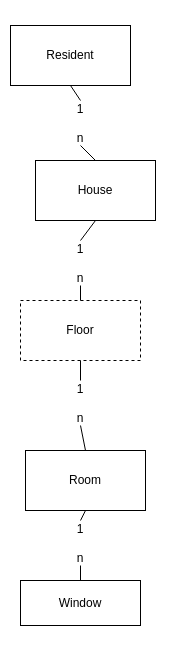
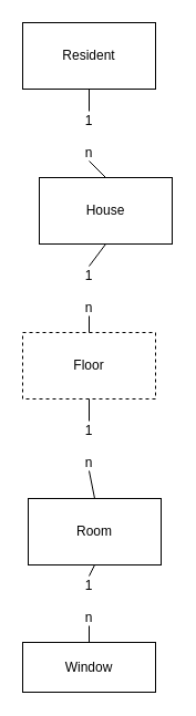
  <mxCell id="0" />
  <mxCell id="1" parent="0" />
  <mxCell id="2" value="House" style="rounded=0;whiteSpace=wrap;html=1;" parent="1" vertex="1"><mxGeometry x="35" y="160" width="120" height="60" as="geometry" /></mxCell>
  <mxCell id="3" value="Floor" style="rounded=0;whiteSpace=wrap;html=1;dashed=1;" parent="1" vertex="1"><mxGeometry x="20" y="300" width="120" height="60" as="geometry" /></mxCell>
  <mxCell id="4" value="Room" style="rounded=0;whiteSpace=wrap;html=1;" parent="1" vertex="1"><mxGeometry x="25" y="450" width="120" height="60" as="geometry" /></mxCell>
- <mxCell id="5" value="Resident" style="rounded=0;whiteSpace=wrap;html=1;" parent="1" vertex="1"><mxGeometry x="10" y="25" width="120" height="60" as="geometry" /></mxCell>
+ <mxCell id="5" value="Resident" style="rounded=0;whiteSpace=wrap;html=1;" parent="1" vertex="1"><mxGeometry x="20" y="20" width="120" height="60" as="geometry" /></mxCell>
  <mxCell id="6" value="" style="endArrow=none;html=1;rounded=0;entryX=0.5;entryY=1;entryDx=0;entryDy=0;exitX=0.5;exitY=0;exitDx=0;exitDy=0;" parent="1" source="8" target="2" edge="1"><mxGeometry width="50" height="50" relative="1" as="geometry"><mxPoint x="-60" y="330" as="sourcePoint" /><mxPoint x="-10" y="280" as="targetPoint" /></mxGeometry></mxCell>
  <mxCell id="7" value="" style="endArrow=none;html=1;rounded=0;entryX=0.5;entryY=1;entryDx=0;entryDy=0;exitX=0.5;exitY=0;exitDx=0;exitDy=0;" parent="1" source="3" target="8" edge="1"><mxGeometry width="50" height="50" relative="1" as="geometry"><mxPoint x="80" y="300" as="sourcePoint" /><mxPoint x="80" y="220" as="targetPoint" /></mxGeometry></mxCell>
  <mxCell id="8" value="1&lt;div&gt;&lt;br&gt;&lt;/div&gt;&lt;div&gt;n&lt;/div&gt;" style="text;html=1;align=center;verticalAlign=middle;whiteSpace=wrap;rounded=0;" parent="1" vertex="1"><mxGeometry x="50" y="240" width="60" height="45" as="geometry" /></mxCell>
  <mxCell id="9" value="" style="endArrow=none;html=1;rounded=0;entryX=0.5;entryY=1;entryDx=0;entryDy=0;exitX=0.5;exitY=0;exitDx=0;exitDy=0;" parent="1" source="11" target="3" edge="1"><mxGeometry width="50" height="50" relative="1" as="geometry"><mxPoint x="-60" y="470" as="sourcePoint" /><mxPoint x="80" y="360" as="targetPoint" /></mxGeometry></mxCell>
  <mxCell id="10" value="" style="endArrow=none;html=1;rounded=0;entryX=0.5;entryY=1;entryDx=0;entryDy=0;exitX=0.5;exitY=0;exitDx=0;exitDy=0;" parent="1" source="4" target="11" edge="1"><mxGeometry width="50" height="50" relative="1" as="geometry"><mxPoint x="80" y="440" as="sourcePoint" /><mxPoint x="80" y="360" as="targetPoint" /></mxGeometry></mxCell>
  <mxCell id="11" value="1&lt;div&gt;&lt;br&gt;&lt;/div&gt;&lt;div&gt;n&lt;/div&gt;" style="text;html=1;align=center;verticalAlign=middle;whiteSpace=wrap;rounded=0;" parent="1" vertex="1"><mxGeometry x="50" y="380" width="60" height="45" as="geometry" /></mxCell>
  <mxCell id="12" value="" style="endArrow=none;html=1;rounded=0;entryX=0.5;entryY=0;entryDx=0;entryDy=0;exitX=0.5;exitY=1;exitDx=0;exitDy=0;" parent="1" source="18" target="2" edge="1"><mxGeometry width="50" height="50" relative="1" as="geometry"><mxPoint x="110" y="120" as="sourcePoint" /><mxPoint x="100" y="80" as="targetPoint" /></mxGeometry></mxCell>
  <mxCell id="13" value="Window" style="rounded=0;whiteSpace=wrap;html=1;" parent="1" vertex="1"><mxGeometry x="20" y="580" width="120" height="45" as="geometry" /></mxCell>
  <mxCell id="14" value="" style="endArrow=none;html=1;rounded=0;exitX=0.5;exitY=0;exitDx=0;exitDy=0;entryX=0.5;entryY=1;entryDx=0;entryDy=0;" parent="1" source="16" target="4" edge="1"><mxGeometry width="50" height="50" relative="1" as="geometry"><mxPoint x="30" y="550" as="sourcePoint" /><mxPoint x="80" y="500" as="targetPoint" /></mxGeometry></mxCell>
  <mxCell id="15" value="" style="endArrow=none;html=1;rounded=0;exitX=0.5;exitY=0;exitDx=0;exitDy=0;entryX=0.5;entryY=1;entryDx=0;entryDy=0;" parent="1" source="13" target="16" edge="1"><mxGeometry width="50" height="50" relative="1" as="geometry"><mxPoint x="80" y="580" as="sourcePoint" /><mxPoint x="80" y="500" as="targetPoint" /></mxGeometry></mxCell>
  <mxCell id="16" value="1&lt;div&gt;&lt;br&gt;&lt;/div&gt;&lt;div&gt;n&lt;/div&gt;" style="text;html=1;align=center;verticalAlign=middle;whiteSpace=wrap;rounded=0;" parent="1" vertex="1"><mxGeometry x="50" y="520" width="60" height="45" as="geometry" /></mxCell>
  <mxCell id="17" value="" style="endArrow=none;html=1;rounded=0;entryX=0.5;entryY=0;entryDx=0;entryDy=0;exitX=0.5;exitY=1;exitDx=0;exitDy=0;" edge="1" parent="1" source="5" target="18"><mxGeometry width="50" height="50" relative="1" as="geometry"><mxPoint x="80" y="80" as="sourcePoint" /><mxPoint x="80" y="160" as="targetPoint" /></mxGeometry></mxCell>
  <mxCell id="18" value="1&lt;div&gt;&lt;br&gt;&lt;/div&gt;&lt;div&gt;n&lt;/div&gt;" style="text;html=1;align=center;verticalAlign=middle;whiteSpace=wrap;rounded=0;" vertex="1" parent="1"><mxGeometry x="50" y="100" width="60" height="45" as="geometry" /></mxCell>
